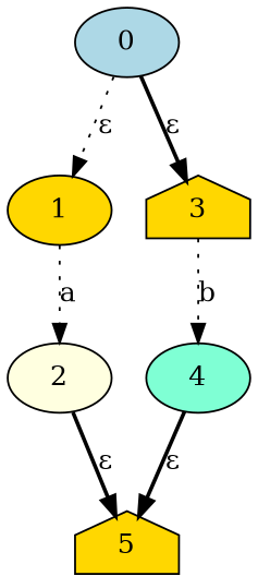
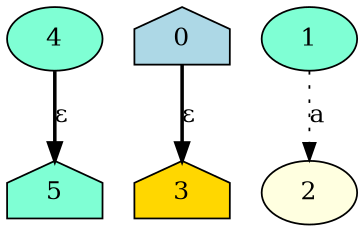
  digraph {
    rankdir=TB
    node [fillcolor=gold shape=ellipse style=filled]
    edge [style=dotted]
-   5 [shape=house]
-   0 [fillcolor=lightblue]
-   1
+   5 [fillcolor=aquamarine shape=house]
+   0 [fillcolor=lightblue shape=house]
+   1 [fillcolor=aquamarine]
    3 [shape=house]
    2 [fillcolor=lightyellow]
    4 [fillcolor=aquamarine]
-   0 -> 1 [label="ε"]
    0 -> 3 [label="ε" style=bold]
    1 -> 2 [label=a]
-   3 -> 4 [label=b]
-   2 -> 5 [label="ε" style=bold]
    4 -> 5 [label="ε" style=bold]
  }
